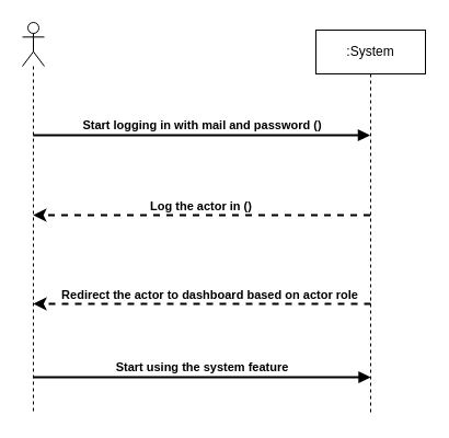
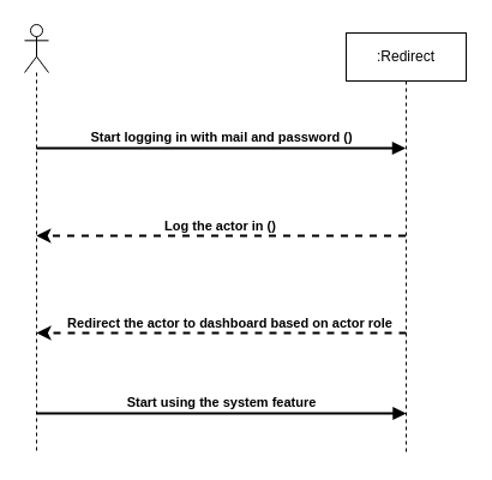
  <mxCell id="0" />
  <mxCell id="1" parent="0" />
- <mxCell id="2" value=":System" style="shape=umlLifeline;perimeter=lifelinePerimeter;whiteSpace=wrap;html=1;container=1;dropTarget=0;collapsible=0;recursiveResize=0;outlineConnect=0;portConstraint=eastwest;newEdgeStyle={&quot;curved&quot;:0,&quot;rounded&quot;:0};" vertex="1" parent="1"><mxGeometry x="288" y="27" width="100" height="350" as="geometry" /></mxCell>
+ <mxCell id="2" value=":Redirect" style="shape=umlLifeline;perimeter=lifelinePerimeter;whiteSpace=wrap;html=1;container=1;dropTarget=0;collapsible=0;recursiveResize=0;outlineConnect=0;portConstraint=eastwest;newEdgeStyle={&quot;curved&quot;:0,&quot;rounded&quot;:0};" vertex="1" parent="1"><mxGeometry x="288" y="27" width="100" height="350" as="geometry" /></mxCell>
  <mxCell id="3" value="" style="shape=umlLifeline;perimeter=lifelinePerimeter;whiteSpace=wrap;html=1;container=1;dropTarget=0;collapsible=0;recursiveResize=0;outlineConnect=0;portConstraint=eastwest;newEdgeStyle={&quot;curved&quot;:0,&quot;rounded&quot;:0};participant=umlActor;" vertex="1" parent="1"><mxGeometry x="20" y="20" width="20" height="358" as="geometry" /></mxCell>
  <mxCell id="4" value="&lt;b&gt;Start logging in with mail and password ()&lt;/b&gt;" style="html=1;verticalAlign=bottom;endArrow=block;curved=0;rounded=0;strokeWidth=2;" edge="1" parent="1"><mxGeometry width="80" relative="1" as="geometry"><mxPoint x="29.833" y="123" as="sourcePoint" /><mxPoint x="337.5" y="123" as="targetPoint" /><Array as="points"><mxPoint x="61.5" y="123" /><mxPoint x="213.5" y="123" /></Array></mxGeometry></mxCell>
  <mxCell id="5" value="" style="html=1;labelBackgroundColor=#ffffff;startArrow=none;startFill=0;startSize=6;endArrow=classic;endFill=1;endSize=6;jettySize=auto;orthogonalLoop=1;strokeWidth=2;dashed=1;fontSize=14;rounded=0;" edge="1" parent="1"><mxGeometry width="60" height="60" relative="1" as="geometry"><mxPoint x="337.5" y="196" as="sourcePoint" /><mxPoint x="29.833" y="196" as="targetPoint" /></mxGeometry></mxCell>
  <mxCell id="6" value="&lt;b&gt;Log the actor in ()&lt;/b&gt;" style="edgeLabel;html=1;align=center;verticalAlign=middle;resizable=0;points=[];" vertex="1" connectable="0" parent="5"><mxGeometry x="0.093" y="-1" relative="1" as="geometry"><mxPoint x="13" y="-8" as="offset" /></mxGeometry></mxCell>
  <mxCell id="7" value="" style="html=1;labelBackgroundColor=#ffffff;startArrow=none;startFill=0;startSize=6;endArrow=classic;endFill=1;endSize=6;jettySize=auto;orthogonalLoop=1;strokeWidth=2;dashed=1;fontSize=14;rounded=0;" edge="1" parent="1"><mxGeometry width="60" height="60" relative="1" as="geometry"><mxPoint x="338" y="277" as="sourcePoint" /><mxPoint x="30" y="277" as="targetPoint" /></mxGeometry></mxCell>
  <mxCell id="8" value="&lt;b&gt;Redirect the actor to dashboard based on actor role&lt;/b&gt;" style="edgeLabel;html=1;align=center;verticalAlign=middle;resizable=0;points=[];" vertex="1" connectable="0" parent="7"><mxGeometry x="0.093" y="-1" relative="1" as="geometry"><mxPoint x="20" y="-8" as="offset" /></mxGeometry></mxCell>
  <mxCell id="9" value="&lt;b&gt;Start using the system feature&lt;/b&gt;" style="html=1;verticalAlign=bottom;endArrow=block;curved=0;rounded=0;strokeWidth=2;" edge="1" parent="1"><mxGeometry width="80" relative="1" as="geometry"><mxPoint x="30" y="344" as="sourcePoint" /><mxPoint x="338" y="344" as="targetPoint" /><Array as="points"><mxPoint x="61.5" y="344" /><mxPoint x="213.5" y="344" /></Array></mxGeometry></mxCell>
